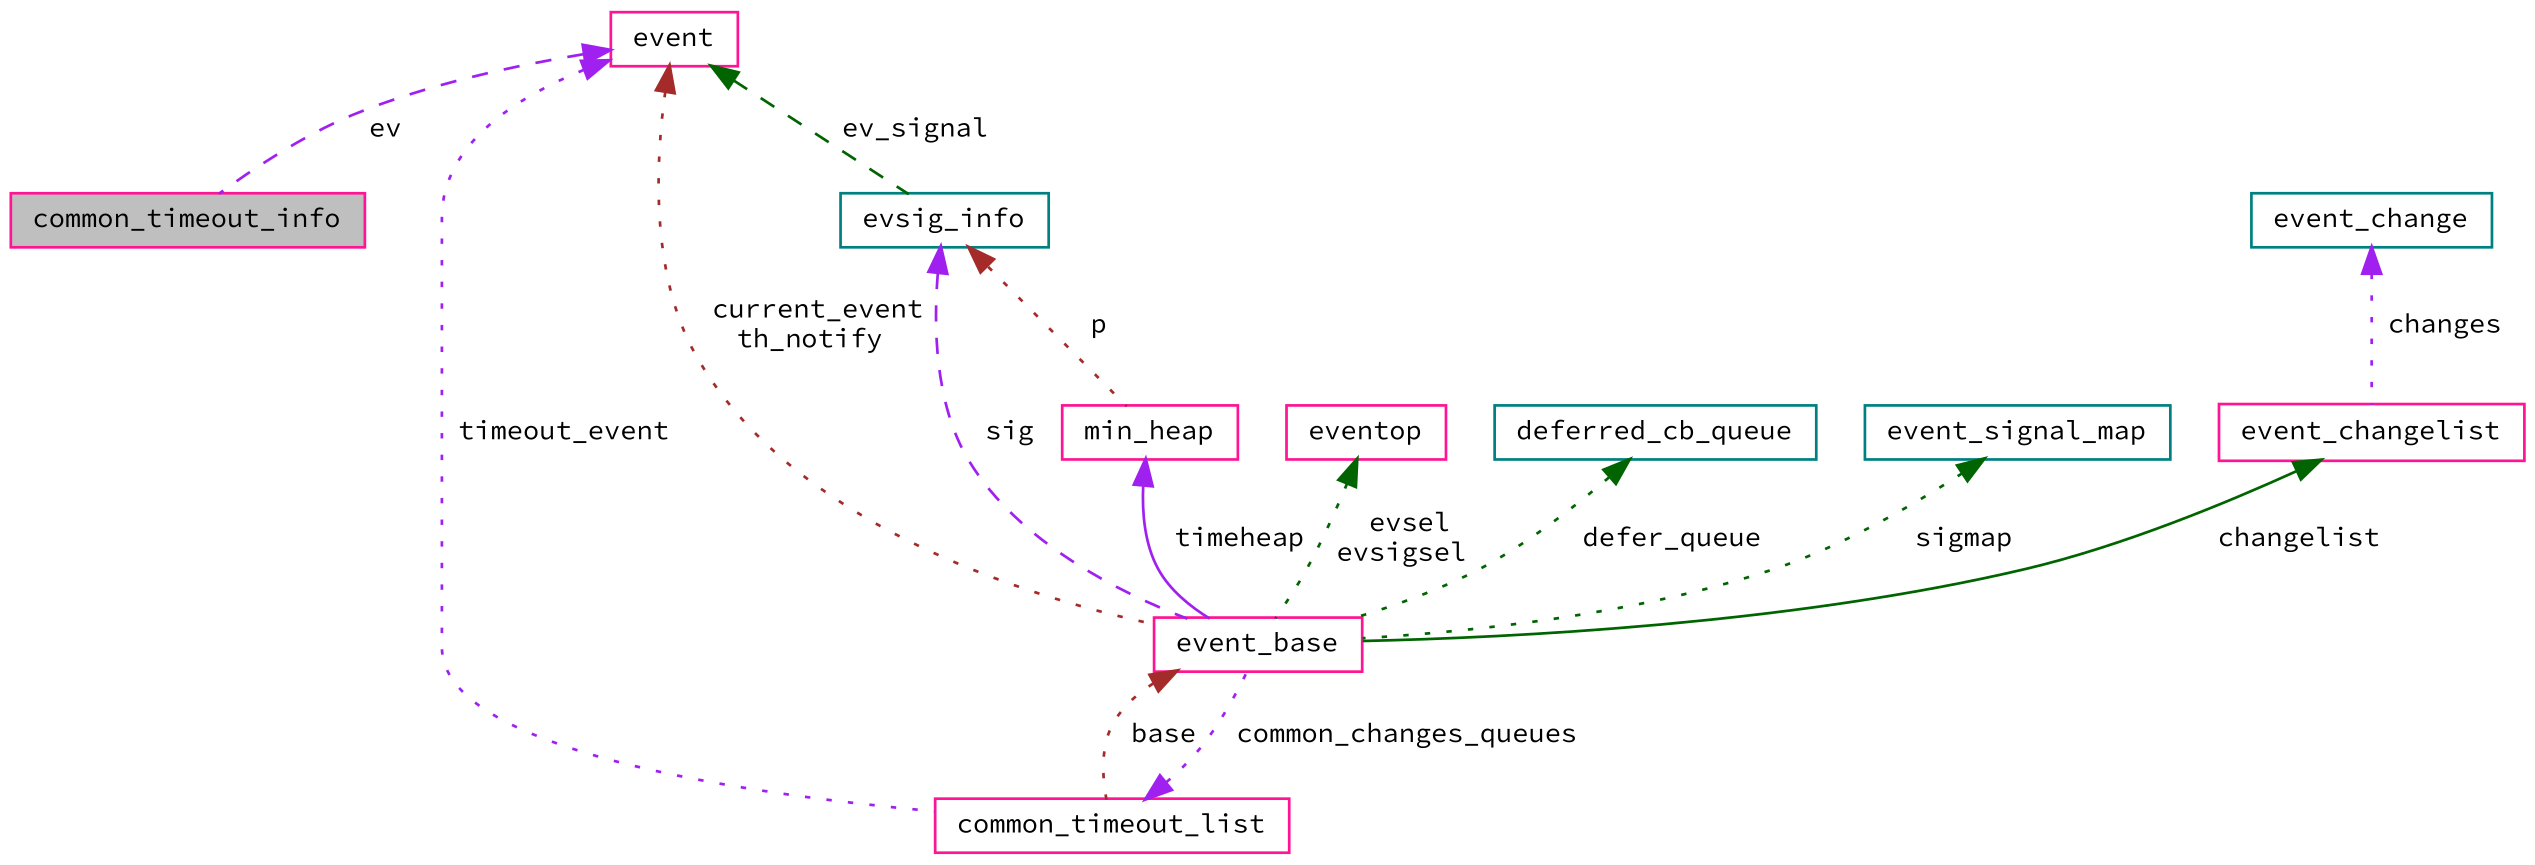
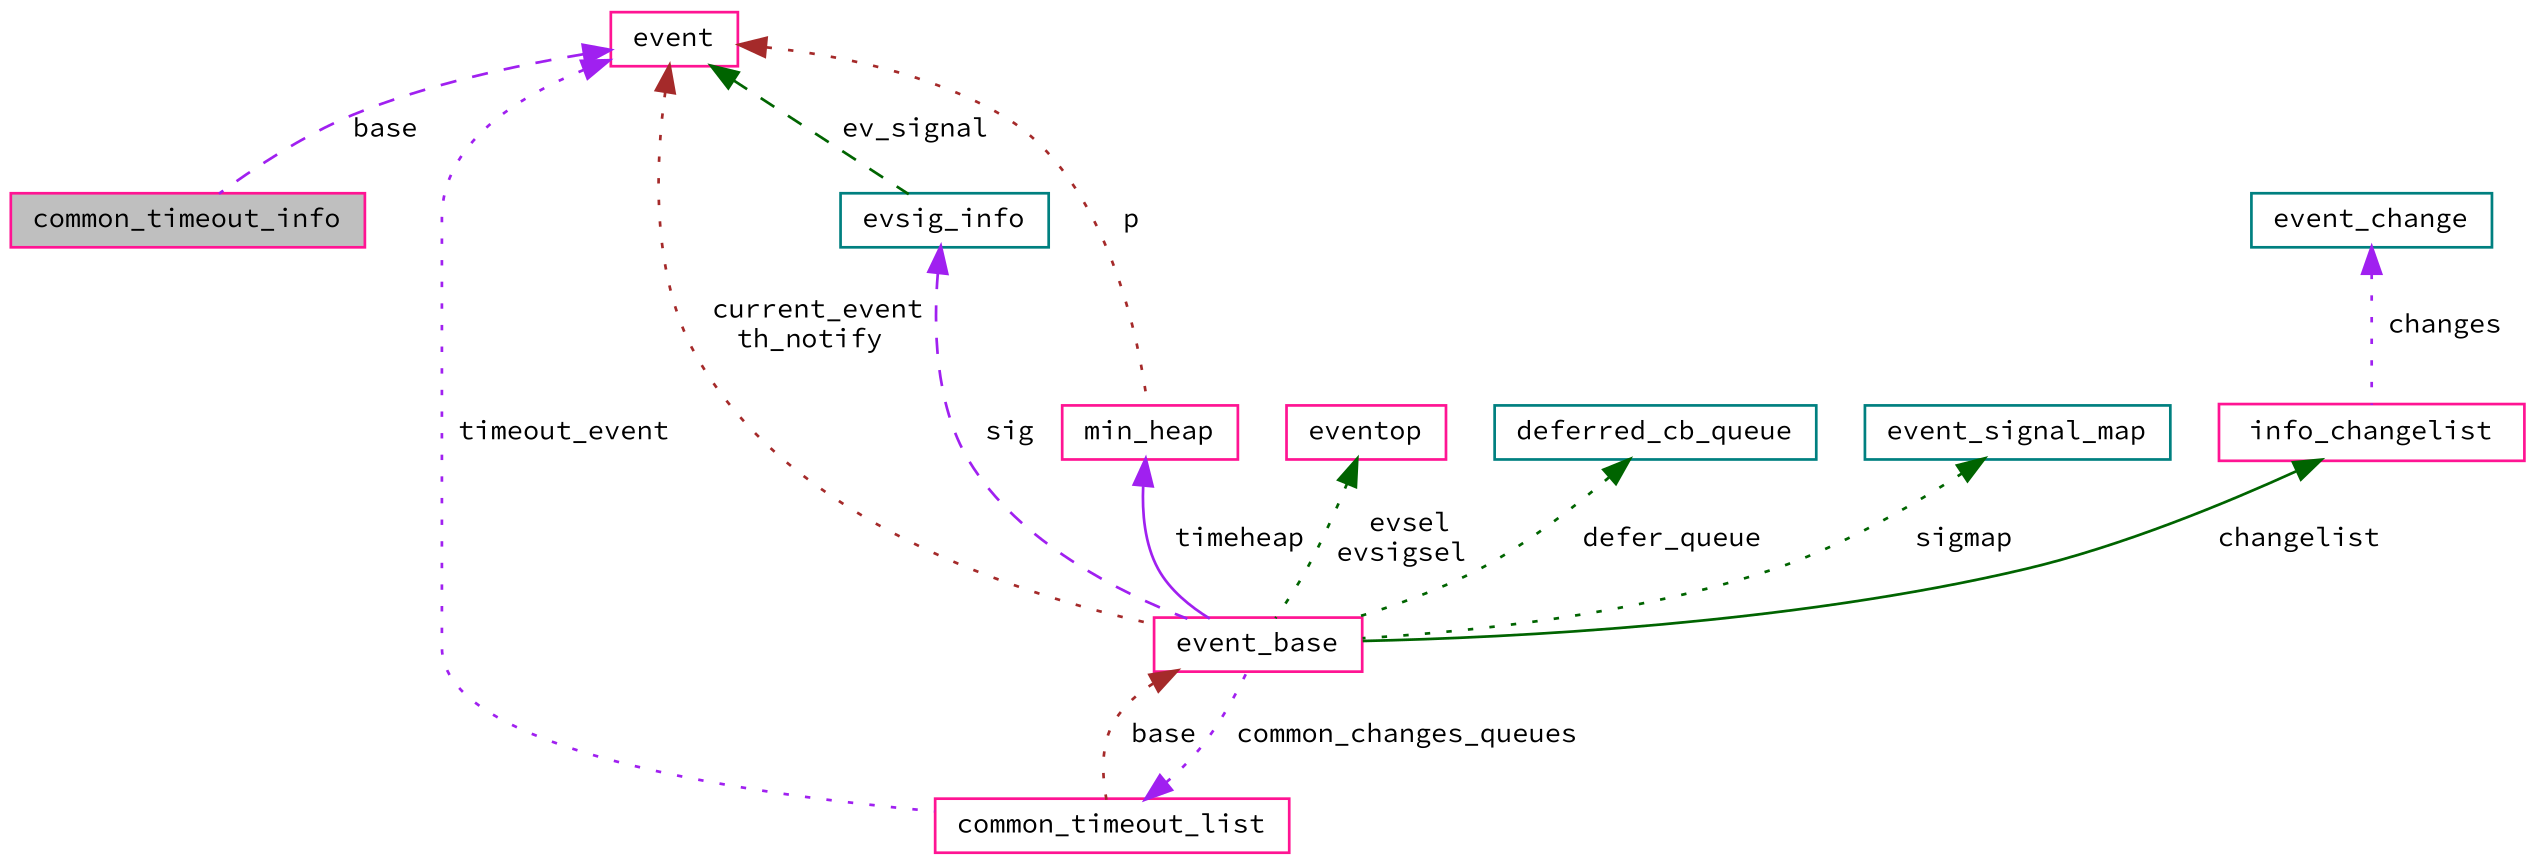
  digraph {
    fontname="Source Code Pro"
    rankdir=TB
    node [color=deeppink fillcolor=white fontname="Source Code Pro" fontsize=10 shape=record style=filled]
    edge [color=purple dir=back fontname="Source Code Pro" fontsize=10 labelfontname=Helvetica labelfontsize=10 style=dotted]
    n1 [fillcolor=grey75 fontcolor=black height=0.2 label=common_timeout_info width=0.4]
    n2 [height=0.2 label=event width=0.4]
    n3 [height=0.2 label=event_base width=0.4]
    n4 [color=teal height=0.2 label=evsig_info width=0.4]
    n5 [height=0.2 label=min_heap width=0.4]
    n6 [height=0.2 label=common_timeout_list width=0.4]
    n7 [height=0.2 label=eventop width=0.4]
    n8 [color=teal height=0.2 label=deferred_cb_queue width=0.4]
    n9 [color=teal height=0.2 label=event_signal_map width=0.4]
-   n10 [height=0.2 label=event_changelist width=0.4]
+   n10 [height=0.2 label=info_changelist width=0.4]
    n11 [color=teal height=0.2 label=event_change width=0.4]
-   n2 -> n1 [label=" ev" style=dashed]
+   n2 -> n1 [label=" base" style=dashed]
    n2 -> n3 [color=brown label=" current_event\nth_notify"]
    n2 -> n4 [color=darkgreen label=" ev_signal" style=dashed]
-   n4 -> n5 [color=brown label=" p"]
+   n2 -> n5 [color=brown label=" p"]
    n2 -> n6 [label=" timeout_event"]
    n3 -> n6 [color=brown label=" base"]
    n4 -> n3 [label=" sig" style=dashed]
    n5 -> n3 [label=" timeheap" style=solid]
    n6 -> n3 [label=" common_changes_queues"]
    n7 -> n3 [color=darkgreen label=" evsel\nevsigsel"]
    n8 -> n3 [color=darkgreen label=" defer_queue"]
    n9 -> n3 [color=darkgreen label=" sigmap"]
    n10 -> n3 [color=darkgreen label=" changelist" style=solid]
    n11 -> n10 [label=" changes"]
  }
